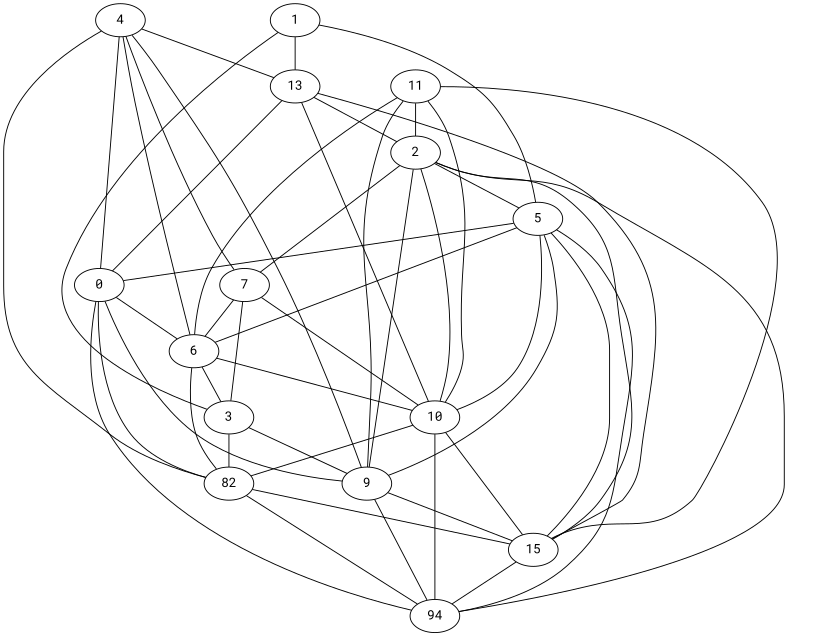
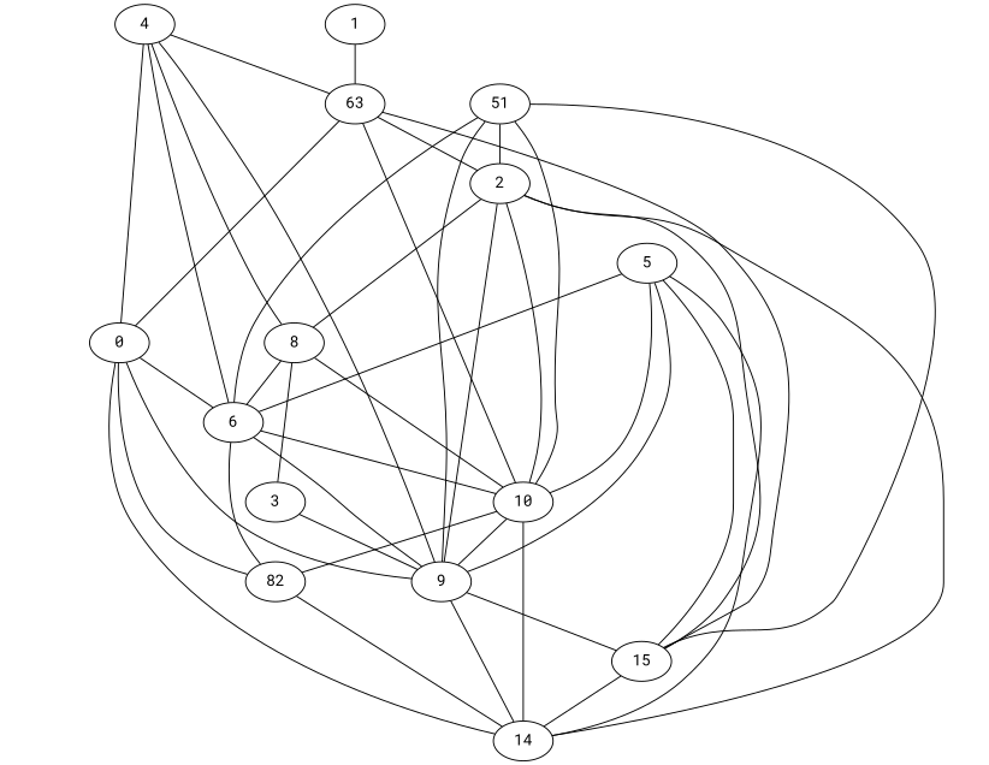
  graph {
    fontname="Roboto Mono"
    node [fontname="Roboto Mono"]
    edge [fontname="Roboto Mono"]
    1
-   13
+   13 [label=63]
    2
    15
    5
-   8 [label=7]
-   14 [label=94]
+   8
+   14
    9
    n9 [label=0]
    10
    3
    6
    n13 [label=82]
    4
-   11
+   11 [label=51]
    1 -- 13
    13 -- 2
    13 -- 15
-   2 -- 5
    2 -- 8
    2 -- 14
    15 -- 2
    15 -- 14
-   5 -- 1
    5 -- 15
    5 -- 9
-   5 -- n9
    5 -- 10
    8 -- 10
    8 -- 3
    8 -- 6
    14 -- 5
    14 -- 10
    14 -- n13
    9 -- 2
    9 -- 15
    9 -- 14
    n9 -- 13
    n9 -- 14
    n9 -- 9
    n9 -- 6
    n9 -- n13
    10 -- 13
    10 -- 2
-   10 -- 15
+   10 -- 9
    10 -- n13
-   3 -- 1
    3 -- 9
-   3 -- n13
    6 -- 5
    6 -- 10
-   6 -- 3
+   6 -- 9
    6 -- n13
-   n13 -- 15
    4 -- 13
    4 -- 8
    4 -- 9
    4 -- n9
    4 -- 6
-   4 -- n13
    11 -- 2
    11 -- 15
    11 -- 9
    11 -- 10
    11 -- 6
  }
